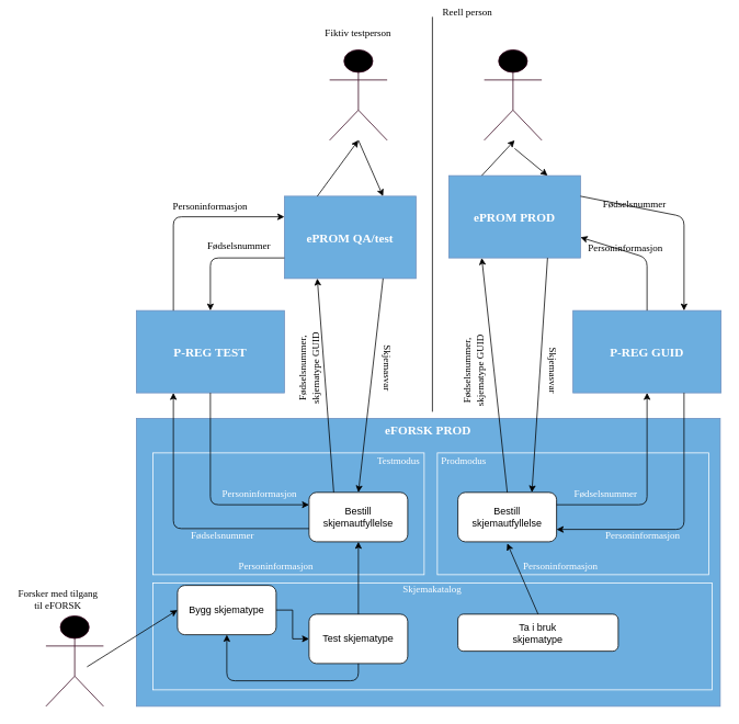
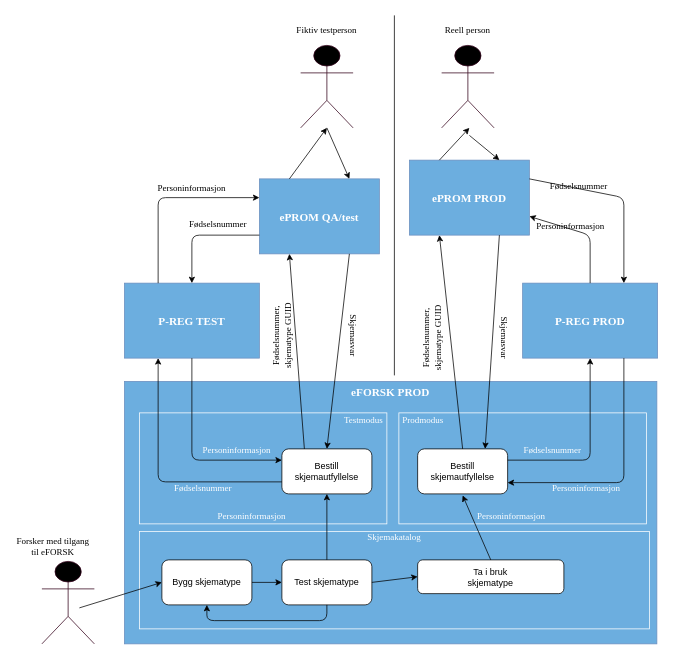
  <mxCell id="0" />
  <mxCell id="1" parent="0" />
  <mxCell id="2" value="&lt;b style=&quot;font-size: 15px&quot;&gt;&lt;font color=&quot;#ffffff&quot;&gt;eFORSK PROD&lt;br&gt;&lt;br&gt;&lt;br&gt;&lt;br&gt;&lt;br&gt;&lt;br&gt;&lt;br&gt;&lt;br&gt;&lt;br&gt;&lt;br&gt;&lt;br&gt;&lt;br&gt;&lt;br&gt;&lt;br&gt;&lt;br&gt;&lt;br&gt;&lt;br&gt;&lt;br&gt;&lt;/font&gt;&lt;/b&gt;&lt;br&gt;" style="rounded=0;whiteSpace=wrap;html=1;fillColor=#6CAEDF;strokeColor=#6c8ebf;fontFamily=Tahoma;" vertex="1" parent="1"><mxGeometry x="165" y="508" width="710" height="350" as="geometry" /></mxCell>
  <mxCell id="3" value="Skjemakatalog&lt;br&gt;&lt;br&gt;&lt;br&gt;&lt;br&gt;&lt;br&gt;&lt;br&gt;&lt;br&gt;&lt;br&gt;&lt;br&gt;" style="rounded=0;whiteSpace=wrap;html=1;fillColor=#6CAEDF;strokeColor=#FFFFFF;fontColor=#FFFFFF;fontFamily=Tahoma;" vertex="1" parent="1"><mxGeometry x="185" y="708" width="680" height="130" as="geometry" /></mxCell>
  <mxCell id="4" style="edgeStyle=orthogonalEdgeStyle;rounded=0;orthogonalLoop=1;jettySize=auto;html=1;exitX=1;exitY=0.5;exitDx=0;exitDy=0;entryX=0;entryY=0.5;entryDx=0;entryDy=0;" edge="1" parent="1" source="5" target="6"><mxGeometry relative="1" as="geometry" /></mxCell>
- <mxCell id="5" value="Bygg skjematype" style="rounded=1;whiteSpace=wrap;html=1;" vertex="1" parent="1"><mxGeometry x="215" y="711" width="120" height="60" as="geometry" /></mxCell>
+ <mxCell id="5" value="Bygg skjematype" style="rounded=1;whiteSpace=wrap;html=1;" vertex="1" parent="1"><mxGeometry x="215" y="746" width="120" height="60" as="geometry" /></mxCell>
  <mxCell id="6" value="Test skjematype" style="rounded=1;whiteSpace=wrap;html=1;" vertex="1" parent="1"><mxGeometry x="375" y="746" width="120" height="60" as="geometry" /></mxCell>
  <mxCell id="7" value="" style="endArrow=classic;html=1;entryX=0.5;entryY=1;entryDx=0;entryDy=0;exitX=0.5;exitY=1;exitDx=0;exitDy=0;" edge="1" parent="1" source="6" target="5"><mxGeometry width="50" height="50" relative="1" as="geometry"><mxPoint x="165" y="907" as="sourcePoint" /><mxPoint x="215" y="857" as="targetPoint" /><Array as="points"><mxPoint x="435" y="827" /><mxPoint x="275" y="827" /></Array></mxGeometry></mxCell>
  <mxCell id="8" value="&lt;div style=&quot;text-align: right&quot;&gt;&lt;span&gt;Testmodus&amp;nbsp;&lt;/span&gt;&lt;/div&gt;&lt;div style=&quot;text-align: right&quot;&gt;&lt;span&gt;&lt;br&gt;&lt;/span&gt;&lt;/div&gt;&lt;div style=&quot;text-align: right&quot;&gt;&lt;span&gt;&lt;br&gt;&lt;/span&gt;&lt;/div&gt;&lt;div style=&quot;text-align: right&quot;&gt;&lt;span&gt;&lt;br&gt;&lt;/span&gt;&lt;/div&gt;&lt;div style=&quot;text-align: right&quot;&gt;&lt;span&gt;&lt;br&gt;&lt;/span&gt;&lt;/div&gt;&lt;div style=&quot;text-align: right&quot;&gt;&lt;span&gt;&lt;br&gt;&lt;/span&gt;&lt;/div&gt;&lt;div style=&quot;text-align: right&quot;&gt;&lt;span&gt;&lt;br&gt;&lt;/span&gt;&lt;/div&gt;&lt;div style=&quot;text-align: right&quot;&gt;&lt;span&gt;&lt;br&gt;&lt;/span&gt;&lt;/div&gt;&lt;div style=&quot;text-align: right&quot;&gt;&lt;span&gt;&lt;br&gt;&lt;/span&gt;&lt;/div&gt;&lt;div style=&quot;text-align: right&quot;&gt;&lt;span&gt;&lt;br&gt;&lt;/span&gt;&lt;/div&gt;" style="rounded=0;whiteSpace=wrap;html=1;fillColor=#6CAEDF;strokeColor=#FFFFFF;fontColor=#FFFFFF;fontFamily=Tahoma;align=right;" vertex="1" parent="1"><mxGeometry x="185" y="550" width="330" height="148" as="geometry" /></mxCell>
  <mxCell id="9" value="Bestill&lt;br&gt;skjemautfyllelse&lt;br&gt;" style="rounded=1;whiteSpace=wrap;html=1;" vertex="1" parent="1"><mxGeometry x="375" y="598" width="120" height="60" as="geometry" /></mxCell>
  <mxCell id="10" value="&lt;font color=&quot;#ffffff&quot;&gt;&lt;span style=&quot;font-size: 15px&quot;&gt;&lt;b&gt;P-REG TEST&lt;/b&gt;&lt;/span&gt;&lt;/font&gt;" style="rounded=0;whiteSpace=wrap;html=1;fillColor=#6CAEDF;strokeColor=#6c8ebf;fontFamily=Tahoma;" vertex="1" parent="1"><mxGeometry x="165" y="377" width="180" height="100" as="geometry" /></mxCell>
  <mxCell id="11" value="" style="endArrow=classic;html=1;fontFamily=Tahoma;fontColor=#FFFFFF;entryX=0.5;entryY=1;entryDx=0;entryDy=0;" edge="1" parent="1" source="6" target="9"><mxGeometry width="50" height="50" relative="1" as="geometry"><mxPoint x="415" y="728" as="sourcePoint" /><mxPoint x="465" y="678" as="targetPoint" /></mxGeometry></mxCell>
  <mxCell id="12" value="" style="endArrow=classic;html=1;fontFamily=Tahoma;fontColor=#FFFFFF;exitX=0;exitY=0.75;exitDx=0;exitDy=0;entryX=0.25;entryY=1;entryDx=0;entryDy=0;labelBackgroundColor=none;" edge="1" parent="1" target="10"><mxGeometry width="50" height="50" relative="1" as="geometry"><mxPoint x="375" y="642" as="sourcePoint" /><mxPoint x="210" y="430" as="targetPoint" /><Array as="points"><mxPoint x="210" y="642" /></Array></mxGeometry></mxCell>
  <mxCell id="13" value="" style="endArrow=classic;html=1;fontFamily=Tahoma;fontColor=#FFFFFF;entryX=0;entryY=0.25;entryDx=0;entryDy=0;exitX=0.5;exitY=1;exitDx=0;exitDy=0;" edge="1" parent="1" source="10" target="9"><mxGeometry width="50" height="50" relative="1" as="geometry"><mxPoint x="385" y="652" as="sourcePoint" /><mxPoint x="220" y="440" as="targetPoint" /><Array as="points"><mxPoint x="255" y="613" /></Array></mxGeometry></mxCell>
  <mxCell id="14" value="Fødselsnummer" style="text;html=1;strokeColor=none;fillColor=none;align=center;verticalAlign=middle;whiteSpace=wrap;rounded=0;fontFamily=Tahoma;fontColor=#FFFFFF;" vertex="1" parent="1"><mxGeometry x="225" y="640" width="90" height="20" as="geometry" /></mxCell>
  <mxCell id="15" value="Personinformasjon" style="text;html=1;strokeColor=none;fillColor=none;align=center;verticalAlign=middle;whiteSpace=wrap;rounded=0;fontFamily=Tahoma;fontColor=#FFFFFF;" vertex="1" parent="1"><mxGeometry x="270" y="590" width="90" height="20" as="geometry" /></mxCell>
  <mxCell id="16" value="Personinformasjon" style="text;html=1;strokeColor=none;fillColor=none;align=center;verticalAlign=middle;whiteSpace=wrap;rounded=0;fontFamily=Tahoma;fontColor=#FFFFFF;" vertex="1" parent="1"><mxGeometry x="290" y="678" width="90" height="20" as="geometry" /></mxCell>
  <mxCell id="17" value="&lt;font color=&quot;#ffffff&quot;&gt;&lt;span style=&quot;font-size: 15px&quot;&gt;&lt;b&gt;ePROM QA/test&lt;br&gt;&lt;/b&gt;&lt;/span&gt;&lt;/font&gt;" style="rounded=0;whiteSpace=wrap;html=1;fillColor=#6CAEDF;strokeColor=#6c8ebf;fontFamily=Tahoma;" vertex="1" parent="1"><mxGeometry x="345" y="238" width="160" height="100" as="geometry" /></mxCell>
  <mxCell id="18" value="" style="endArrow=classic;html=1;labelBackgroundColor=none;fontFamily=Tahoma;fontColor=#FFFFFF;entryX=0.5;entryY=0;entryDx=0;entryDy=0;exitX=0;exitY=0.75;exitDx=0;exitDy=0;" edge="1" parent="1" source="17" target="10"><mxGeometry width="50" height="50" relative="1" as="geometry"><mxPoint x="165" y="928" as="sourcePoint" /><mxPoint x="215" y="878" as="targetPoint" /><Array as="points"><mxPoint x="255" y="313" /></Array></mxGeometry></mxCell>
  <mxCell id="19" value="" style="endArrow=classic;html=1;labelBackgroundColor=none;fontFamily=Tahoma;fontColor=#FFFFFF;exitX=0.25;exitY=0;exitDx=0;exitDy=0;entryX=0;entryY=0.25;entryDx=0;entryDy=0;" edge="1" parent="1" source="10" target="17"><mxGeometry width="50" height="50" relative="1" as="geometry"><mxPoint x="355" y="323" as="sourcePoint" /><mxPoint x="265" y="387" as="targetPoint" /><Array as="points"><mxPoint x="210" y="263" /></Array></mxGeometry></mxCell>
  <mxCell id="20" value="Fødselsnummer" style="text;html=1;strokeColor=none;fillColor=none;align=center;verticalAlign=middle;whiteSpace=wrap;rounded=0;fontFamily=Tahoma;fontColor=#000000;" vertex="1" parent="1"><mxGeometry x="245" y="288" width="90" height="20" as="geometry" /></mxCell>
  <mxCell id="21" value="Personinformasjon" style="text;html=1;strokeColor=none;fillColor=none;align=center;verticalAlign=middle;whiteSpace=wrap;rounded=0;fontFamily=Tahoma;fontColor=#000000;" vertex="1" parent="1"><mxGeometry x="210" y="241" width="90" height="20" as="geometry" /></mxCell>
  <mxCell id="22" value="" style="shape=umlActor;verticalLabelPosition=bottom;labelBackgroundColor=#ffffff;verticalAlign=top;html=1;outlineConnect=0;strokeColor=#33001A;fillColor=#000000;fontFamily=Tahoma;fontColor=#000000;align=right;" vertex="1" parent="1"><mxGeometry x="400" y="60" width="70" height="110" as="geometry" /></mxCell>
  <mxCell id="23" value="Fiktiv testperson" style="text;html=1;strokeColor=none;fillColor=none;align=center;verticalAlign=middle;whiteSpace=wrap;rounded=0;fontFamily=Tahoma;fontColor=#000000;" vertex="1" parent="1"><mxGeometry x="390" y="30" width="90" height="20" as="geometry" /></mxCell>
  <mxCell id="24" value="" style="endArrow=classic;html=1;labelBackgroundColor=none;fontFamily=Tahoma;fontColor=#000000;entryX=0.25;entryY=1;entryDx=0;entryDy=0;exitX=0.25;exitY=0;exitDx=0;exitDy=0;" edge="1" parent="1" source="9" target="17"><mxGeometry width="50" height="50" relative="1" as="geometry"><mxPoint x="165" y="930" as="sourcePoint" /><mxPoint x="465" y="400" as="targetPoint" /></mxGeometry></mxCell>
  <mxCell id="25" value="" style="endArrow=classic;html=1;labelBackgroundColor=none;fontFamily=Tahoma;fontColor=#000000;entryX=0.5;entryY=0;entryDx=0;entryDy=0;exitX=0.75;exitY=1;exitDx=0;exitDy=0;" edge="1" parent="1" source="17" target="9"><mxGeometry width="50" height="50" relative="1" as="geometry"><mxPoint x="415" y="608" as="sourcePoint" /><mxPoint x="395" y="348" as="targetPoint" /></mxGeometry></mxCell>
  <mxCell id="26" value="Fødselsnummer, skjematype GUID" style="text;html=1;strokeColor=none;fillColor=none;align=center;verticalAlign=middle;whiteSpace=wrap;rounded=0;fontFamily=Tahoma;fontColor=#000000;rotation=-90;" vertex="1" parent="1"><mxGeometry x="320" y="437" width="110" height="20" as="geometry" /></mxCell>
  <mxCell id="27" value="" style="endArrow=classic;html=1;labelBackgroundColor=none;fontFamily=Tahoma;fontColor=#000000;exitX=0.25;exitY=0;exitDx=0;exitDy=0;" edge="1" parent="1" source="17"><mxGeometry width="50" height="50" relative="1" as="geometry"><mxPoint x="5" y="410" as="sourcePoint" /><mxPoint x="435" y="170" as="targetPoint" /></mxGeometry></mxCell>
  <mxCell id="28" value="Skjemasvar" style="text;html=1;strokeColor=none;fillColor=none;align=center;verticalAlign=middle;whiteSpace=wrap;rounded=0;fontFamily=Tahoma;fontColor=#000000;rotation=90;" vertex="1" parent="1"><mxGeometry x="415" y="437" width="110" height="20" as="geometry" /></mxCell>
  <mxCell id="29" value="" style="endArrow=classic;html=1;labelBackgroundColor=none;fontFamily=Tahoma;fontColor=#000000;entryX=0.75;entryY=0;entryDx=0;entryDy=0;" edge="1" parent="1" target="17"><mxGeometry width="50" height="50" relative="1" as="geometry"><mxPoint x="435" y="170" as="sourcePoint" /><mxPoint x="215" y="880" as="targetPoint" /></mxGeometry></mxCell>
  <mxCell id="30" value="Ta i bruk &lt;br&gt;skjematype" style="rounded=1;whiteSpace=wrap;html=1;" vertex="1" parent="1"><mxGeometry x="556" y="746" width="195" height="45" as="geometry" /></mxCell>
+ <mxCell id="31" value="" style="endArrow=classic;html=1;labelBackgroundColor=none;fontFamily=Tahoma;fontColor=#000000;entryX=0;entryY=0.5;entryDx=0;entryDy=0;exitX=1;exitY=0.5;exitDx=0;exitDy=0;" edge="1" parent="1" source="6" target="30"><mxGeometry width="50" height="50" relative="1" as="geometry"><mxPoint x="165" y="930" as="sourcePoint" /><mxPoint x="215" y="880" as="targetPoint" /></mxGeometry></mxCell>
  <mxCell id="32" value="&lt;div style=&quot;text-align: right&quot;&gt;&lt;span&gt;&amp;nbsp;Prodmodus&lt;/span&gt;&lt;/div&gt;&lt;div style=&quot;text-align: right&quot;&gt;&lt;span&gt;&lt;br&gt;&lt;/span&gt;&lt;/div&gt;&lt;div style=&quot;text-align: right&quot;&gt;&lt;span&gt;&lt;br&gt;&lt;/span&gt;&lt;/div&gt;&lt;div style=&quot;text-align: right&quot;&gt;&lt;span&gt;&lt;br&gt;&lt;/span&gt;&lt;/div&gt;&lt;div style=&quot;text-align: right&quot;&gt;&lt;span&gt;&lt;br&gt;&lt;/span&gt;&lt;/div&gt;&lt;div style=&quot;text-align: right&quot;&gt;&lt;span&gt;&lt;br&gt;&lt;/span&gt;&lt;/div&gt;&lt;div style=&quot;text-align: right&quot;&gt;&lt;span&gt;&lt;br&gt;&lt;/span&gt;&lt;/div&gt;&lt;div style=&quot;text-align: right&quot;&gt;&lt;span&gt;&lt;br&gt;&lt;/span&gt;&lt;/div&gt;&lt;div style=&quot;text-align: right&quot;&gt;&lt;span&gt;&lt;br&gt;&lt;/span&gt;&lt;/div&gt;&lt;div style=&quot;text-align: right&quot;&gt;&lt;span&gt;&amp;nbsp;&lt;/span&gt;&lt;/div&gt;" style="rounded=0;whiteSpace=wrap;html=1;fillColor=#6CAEDF;strokeColor=#FFFFFF;fontColor=#FFFFFF;fontFamily=Tahoma;align=left;" vertex="1" parent="1"><mxGeometry x="531" y="550" width="330" height="148" as="geometry" /></mxCell>
  <mxCell id="33" value="Bestill&lt;br&gt;skjemautfyllelse&lt;br&gt;" style="rounded=1;whiteSpace=wrap;html=1;" vertex="1" parent="1"><mxGeometry x="556" y="598" width="120" height="60" as="geometry" /></mxCell>
- <mxCell id="34" value="&lt;font color=&quot;#ffffff&quot;&gt;&lt;span style=&quot;font-size: 15px&quot;&gt;&lt;b&gt;P-REG GUID&lt;/b&gt;&lt;/span&gt;&lt;/font&gt;" style="rounded=0;whiteSpace=wrap;html=1;fillColor=#6CAEDF;strokeColor=#6c8ebf;fontFamily=Tahoma;" vertex="1" parent="1"><mxGeometry x="696" y="377" width="180" height="100" as="geometry" /></mxCell>
+ <mxCell id="34" value="&lt;font color=&quot;#ffffff&quot;&gt;&lt;span style=&quot;font-size: 15px&quot;&gt;&lt;b&gt;P-REG PROD&lt;/b&gt;&lt;/span&gt;&lt;/font&gt;" style="rounded=0;whiteSpace=wrap;html=1;fillColor=#6CAEDF;strokeColor=#6c8ebf;fontFamily=Tahoma;" vertex="1" parent="1"><mxGeometry x="696" y="377" width="180" height="100" as="geometry" /></mxCell>
  <mxCell id="35" value="" style="endArrow=classic;html=1;fontFamily=Tahoma;fontColor=#FFFFFF;entryX=0.5;entryY=1;entryDx=0;entryDy=0;labelBackgroundColor=none;exitX=1;exitY=0.25;exitDx=0;exitDy=0;" edge="1" parent="1" target="34" source="33"><mxGeometry width="50" height="50" relative="1" as="geometry"><mxPoint x="675" y="642" as="sourcePoint" /><mxPoint x="556" y="430" as="targetPoint" /><Array as="points"><mxPoint x="786" y="613" /></Array></mxGeometry></mxCell>
  <mxCell id="36" value="" style="endArrow=classic;html=1;fontFamily=Tahoma;fontColor=#FFFFFF;entryX=1;entryY=0.75;entryDx=0;entryDy=0;exitX=0.75;exitY=1;exitDx=0;exitDy=0;" edge="1" parent="1" source="34" target="33"><mxGeometry width="50" height="50" relative="1" as="geometry"><mxPoint x="731" y="652" as="sourcePoint" /><mxPoint x="566" y="440" as="targetPoint" /><Array as="points"><mxPoint x="831" y="643" /></Array></mxGeometry></mxCell>
  <mxCell id="37" value="Fødselsnummer" style="text;html=1;strokeColor=none;fillColor=none;align=center;verticalAlign=middle;whiteSpace=wrap;rounded=0;fontFamily=Tahoma;fontColor=#FFFFFF;" vertex="1" parent="1"><mxGeometry x="571" y="640" width="90" height="20" as="geometry" /></mxCell>
  <mxCell id="38" value="Personinformasjon" style="text;html=1;strokeColor=none;fillColor=none;align=center;verticalAlign=middle;whiteSpace=wrap;rounded=0;fontFamily=Tahoma;fontColor=#FFFFFF;" vertex="1" parent="1"><mxGeometry x="736" y="640" width="90" height="20" as="geometry" /></mxCell>
  <mxCell id="39" value="Personinformasjon" style="text;html=1;strokeColor=none;fillColor=none;align=center;verticalAlign=middle;whiteSpace=wrap;rounded=0;fontFamily=Tahoma;fontColor=#FFFFFF;" vertex="1" parent="1"><mxGeometry x="636" y="678" width="90" height="20" as="geometry" /></mxCell>
  <mxCell id="40" value="&lt;font color=&quot;#ffffff&quot;&gt;&lt;span style=&quot;font-size: 15px&quot;&gt;&lt;b&gt;ePROM PROD&lt;br&gt;&lt;/b&gt;&lt;/span&gt;&lt;/font&gt;" style="rounded=0;whiteSpace=wrap;html=1;fillColor=#6CAEDF;strokeColor=#6c8ebf;fontFamily=Tahoma;" vertex="1" parent="1"><mxGeometry x="545" y="213" width="160" height="100" as="geometry" /></mxCell>
  <mxCell id="41" value="" style="endArrow=classic;html=1;labelBackgroundColor=none;fontFamily=Tahoma;fontColor=#FFFFFF;exitX=1;exitY=0.25;exitDx=0;exitDy=0;entryX=0.75;entryY=0;entryDx=0;entryDy=0;" edge="1" parent="1" source="40" target="34"><mxGeometry width="50" height="50" relative="1" as="geometry"><mxPoint x="511" y="928" as="sourcePoint" /><mxPoint x="561" y="878" as="targetPoint" /><Array as="points"><mxPoint x="831" y="263" /></Array></mxGeometry></mxCell>
  <mxCell id="42" value="" style="endArrow=classic;html=1;labelBackgroundColor=none;fontFamily=Tahoma;fontColor=#FFFFFF;exitX=0.5;exitY=0;exitDx=0;exitDy=0;entryX=1;entryY=0.75;entryDx=0;entryDy=0;" edge="1" parent="1" source="34" target="40"><mxGeometry width="50" height="50" relative="1" as="geometry"><mxPoint x="701" y="323" as="sourcePoint" /><mxPoint x="694" y="321" as="targetPoint" /><Array as="points"><mxPoint x="786" y="313" /></Array></mxGeometry></mxCell>
  <mxCell id="43" value="Fødselsnummer" style="text;html=1;strokeColor=none;fillColor=none;align=center;verticalAlign=middle;whiteSpace=wrap;rounded=0;fontFamily=Tahoma;fontColor=#000000;" vertex="1" parent="1"><mxGeometry x="726" y="238" width="90" height="20" as="geometry" /></mxCell>
  <mxCell id="44" value="Personinformasjon" style="text;html=1;strokeColor=none;fillColor=none;align=center;verticalAlign=middle;whiteSpace=wrap;rounded=0;fontFamily=Tahoma;fontColor=#000000;" vertex="1" parent="1"><mxGeometry x="715" y="291" width="90" height="19" as="geometry" /></mxCell>
  <mxCell id="45" value="" style="shape=umlActor;verticalLabelPosition=bottom;labelBackgroundColor=#ffffff;verticalAlign=top;html=1;outlineConnect=0;strokeColor=#33001A;fillColor=#000000;fontFamily=Tahoma;fontColor=#000000;align=right;" vertex="1" parent="1"><mxGeometry x="588" y="60" width="70" height="110" as="geometry" /></mxCell>
- <mxCell id="46" value="Reell person" style="text;html=1;strokeColor=none;fillColor=none;align=center;verticalAlign=middle;whiteSpace=wrap;rounded=0;fontFamily=Tahoma;fontColor=#000000;" vertex="1" parent="1"><mxGeometry x="523" y="5" width="90" height="20" as="geometry" /></mxCell>
+ <mxCell id="46" value="Reell person" style="text;html=1;strokeColor=none;fillColor=none;align=center;verticalAlign=middle;whiteSpace=wrap;rounded=0;fontFamily=Tahoma;fontColor=#000000;" vertex="1" parent="1"><mxGeometry x="578" y="30" width="90" height="20" as="geometry" /></mxCell>
  <mxCell id="47" value="" style="endArrow=classic;html=1;labelBackgroundColor=none;fontFamily=Tahoma;fontColor=#000000;entryX=0.25;entryY=1;entryDx=0;entryDy=0;exitX=0.5;exitY=0;exitDx=0;exitDy=0;" edge="1" parent="1" source="33" target="40"><mxGeometry width="50" height="50" relative="1" as="geometry"><mxPoint x="511" y="930" as="sourcePoint" /><mxPoint x="811" y="400" as="targetPoint" /></mxGeometry></mxCell>
  <mxCell id="48" value="" style="endArrow=classic;html=1;labelBackgroundColor=none;fontFamily=Tahoma;fontColor=#000000;exitX=0.75;exitY=1;exitDx=0;exitDy=0;entryX=0.75;entryY=0;entryDx=0;entryDy=0;" edge="1" parent="1" source="40" target="33"><mxGeometry width="50" height="50" relative="1" as="geometry"><mxPoint x="761" y="608" as="sourcePoint" /><mxPoint x="741" y="348" as="targetPoint" /></mxGeometry></mxCell>
  <mxCell id="49" value="Fødselsnummer, skjematype GUID" style="text;html=1;strokeColor=none;fillColor=none;align=center;verticalAlign=middle;whiteSpace=wrap;rounded=0;fontFamily=Tahoma;fontColor=#000000;rotation=-90;" vertex="1" parent="1"><mxGeometry x="520" y="440" width="110" height="20" as="geometry" /></mxCell>
  <mxCell id="50" value="" style="endArrow=classic;html=1;labelBackgroundColor=none;fontFamily=Tahoma;fontColor=#000000;exitX=0.25;exitY=0;exitDx=0;exitDy=0;" edge="1" parent="1" source="40"><mxGeometry width="50" height="50" relative="1" as="geometry"><mxPoint x="351" y="410" as="sourcePoint" /><mxPoint x="625" y="170" as="targetPoint" /></mxGeometry></mxCell>
  <mxCell id="51" value="Skjemasvar" style="text;html=1;strokeColor=none;fillColor=none;align=center;verticalAlign=middle;whiteSpace=wrap;rounded=0;fontFamily=Tahoma;fontColor=#000000;rotation=90;" vertex="1" parent="1"><mxGeometry x="616" y="440" width="110" height="20" as="geometry" /></mxCell>
  <mxCell id="52" value="" style="endArrow=classic;html=1;labelBackgroundColor=none;fontFamily=Tahoma;fontColor=#000000;entryX=0.75;entryY=0;entryDx=0;entryDy=0;" edge="1" parent="1" target="40"><mxGeometry width="50" height="50" relative="1" as="geometry"><mxPoint x="625" y="180" as="sourcePoint" /><mxPoint x="561" y="880" as="targetPoint" /></mxGeometry></mxCell>
  <mxCell id="53" value="" style="endArrow=classic;html=1;labelBackgroundColor=none;fontFamily=Tahoma;fontColor=#000000;entryX=0.5;entryY=1;entryDx=0;entryDy=0;exitX=0.5;exitY=0;exitDx=0;exitDy=0;" edge="1" parent="1" source="30" target="37"><mxGeometry width="50" height="50" relative="1" as="geometry"><mxPoint x="585" y="730" as="sourcePoint" /><mxPoint x="635" y="680" as="targetPoint" /></mxGeometry></mxCell>
  <mxCell id="54" value="" style="shape=umlActor;verticalLabelPosition=bottom;labelBackgroundColor=#ffffff;verticalAlign=top;html=1;outlineConnect=0;strokeColor=#33001A;fillColor=#000000;fontFamily=Tahoma;fontColor=#000000;align=right;" vertex="1" parent="1"><mxGeometry x="55" y="748" width="70" height="110" as="geometry" /></mxCell>
  <mxCell id="55" value="Forsker med tilgang til eFORSK" style="text;html=1;strokeColor=none;fillColor=none;align=center;verticalAlign=middle;whiteSpace=wrap;rounded=0;fontFamily=Tahoma;fontColor=#000000;" vertex="1" parent="1"><mxGeometry x="20" y="718" width="100" height="20" as="geometry" /></mxCell>
  <mxCell id="56" value="" style="endArrow=classic;html=1;labelBackgroundColor=none;fontFamily=Tahoma;fontColor=#000000;entryX=0;entryY=0.5;entryDx=0;entryDy=0;" edge="1" parent="1" target="5"><mxGeometry width="50" height="50" relative="1" as="geometry"><mxPoint x="105" y="810" as="sourcePoint" /><mxPoint x="185" y="760" as="targetPoint" /></mxGeometry></mxCell>
  <mxCell id="57" value="Fødselsnummer" style="text;html=1;strokeColor=none;fillColor=none;align=center;verticalAlign=middle;whiteSpace=wrap;rounded=0;fontFamily=Tahoma;fontColor=#FFFFFF;" vertex="1" parent="1"><mxGeometry x="691" y="590" width="90" height="20" as="geometry" /></mxCell>
  <mxCell id="58" value="" style="endArrow=none;html=1;labelBackgroundColor=none;fontFamily=Tahoma;fontColor=#000000;" edge="1" parent="1"><mxGeometry width="50" height="50" relative="1" as="geometry"><mxPoint x="525" y="500" as="sourcePoint" /><mxPoint x="525" y="20" as="targetPoint" /></mxGeometry></mxCell>
